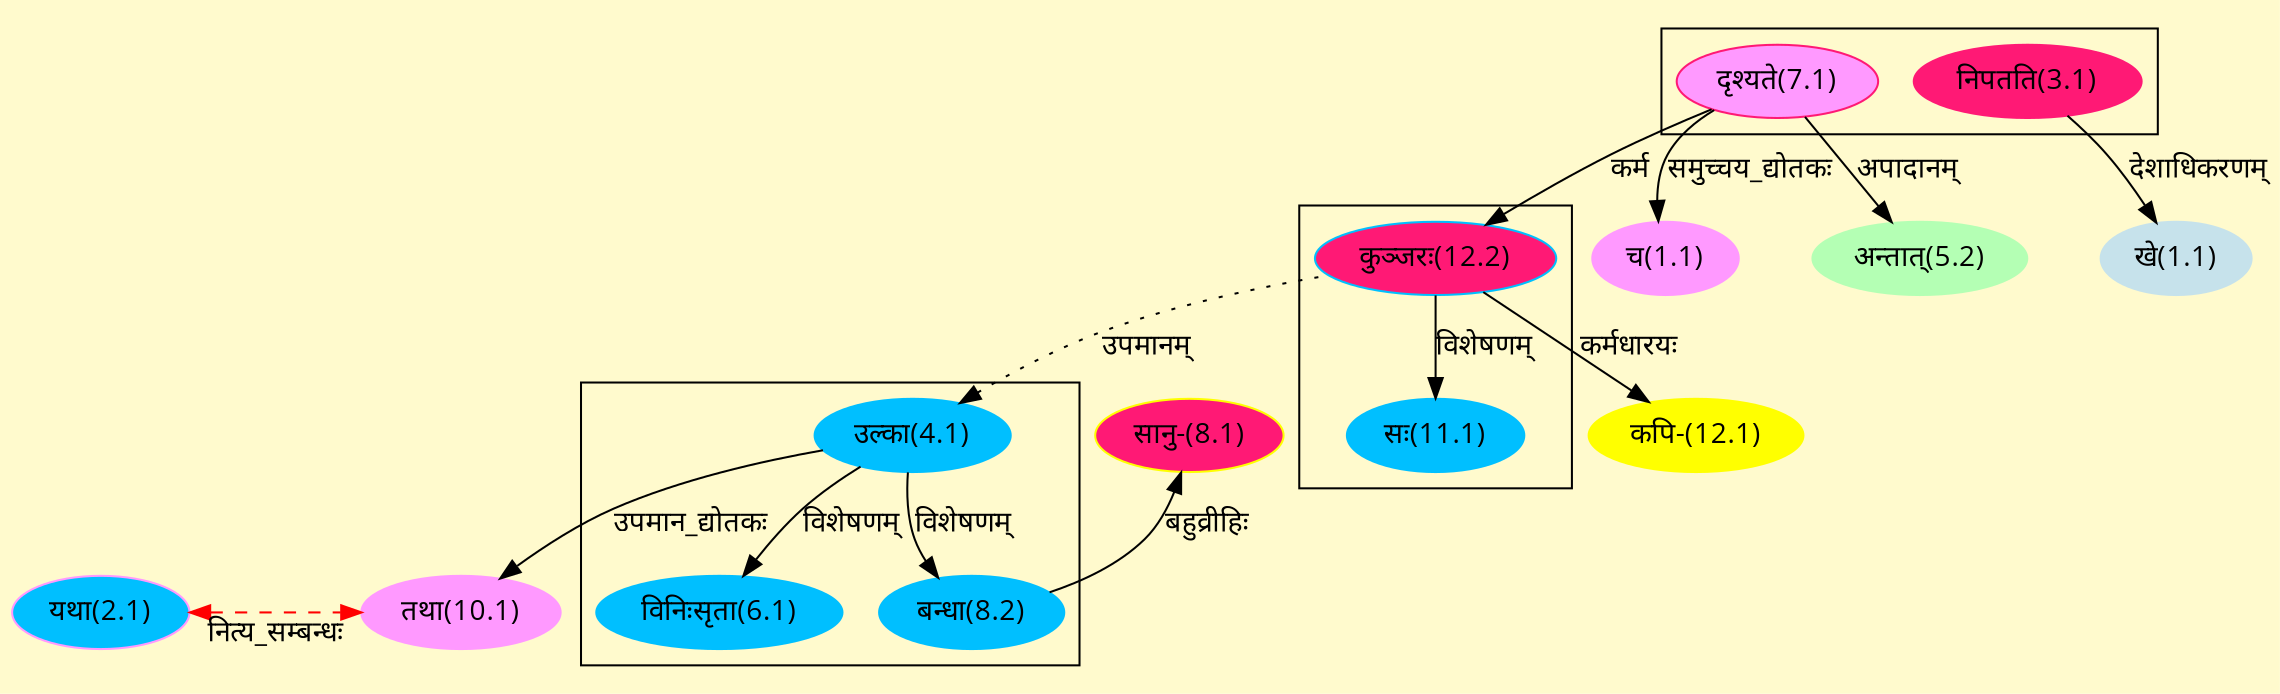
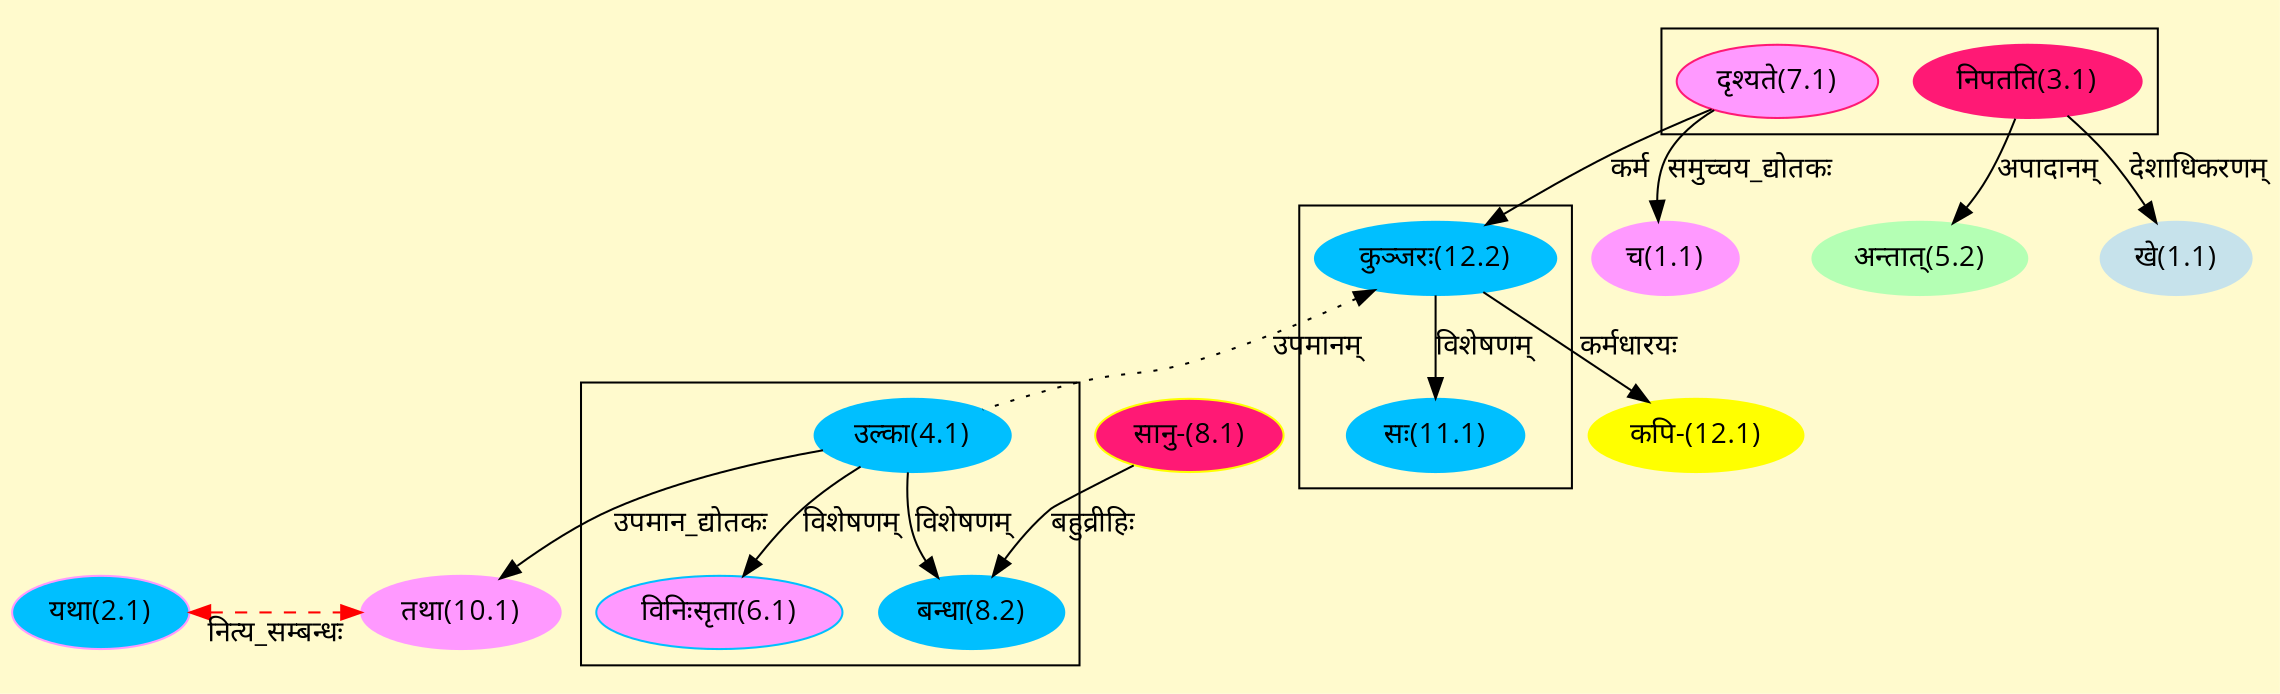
  digraph {
    bgcolor=lemonchiffon1
    compound=true
    fontname="Open Sans"
    rankdir=BT
    node [color="#00BFFF" fontname="Open Sans" style=filled]
    edge [dir=back fontname="Open Sans"]
    n1 [color="#FF99FF" fillcolor="#00BFFF" label="यथा(2.1)"]
    n2 [color="#FF99FF" label="तथा(10.1)"]
    n3 [color="#FF1975" label="निपतति(3.1)"]
    n4 [color="#FF1975" fillcolor="#FF99FF" label="दृश्यते(7.1)"]
-   n5 [label="विनिःसृता(6.1)"]
+   n5 [label="विनिःसृता(6.1)" fillcolor="#FF99FF"]
    n6 [label="उल्का(4.1)"]
    n7 [label="बन्धा(8.2)"]
    n8 [label="सः(11.1)"]
-   n9 [label="कुञ्जरः(12.2)" fillcolor="#FF1975"]
+   n9 [label="कुञ्जरः(12.2)"]
    n10 [color="#C6E2EB" label="खे(1.1)"]
    n11 [color="#B4FFB4" label="अन्तात्(5.2)"]
    n12 [color="#FFFF00" fillcolor="#FF1975" label="सानु-(8.1)"]
    n13 [color="#FF99FF" label="च(1.1)"]
    n14 [color="#FFFF00" label="कपि-(12.1)"]
    subgraph sub_1 {
      rank=same
      n1
      n2
    }
    subgraph cluster_2 {
      n3
      n4
    }
    subgraph cluster_3 {
      n5
      n6
      n7
    }
    subgraph cluster_4 {
      n8
      n9
    }
    n1 -> n2 [color=red dir=both label="नित्य_सम्बन्धः" style=dashed]
    n2 -> n6 [label="उपमान_द्योतकः"]
    n5 -> n6 [label="विशेषणम्"]
-   n6 -> n9 [label="उपमानम्" style=dotted]
+   n9 -> n6 [label="उपमानम्" style=dotted]
    n7 -> n6 [label="विशेषणम्"]
    n8 -> n9 [label="विशेषणम्"]
    n9 -> n4 [label="कर्म"]
    n10 -> n3 [label="देशाधिकरणम्"]
-   n11 -> n4 [label="अपादानम्"]
-   n12 -> n7 [label="बहुव्रीहिः"]
+   n11 -> n3 [label="अपादानम्"]
+   n7 -> n12 [label="बहुव्रीहिः"]
    n13 -> n4 [label="समुच्चय_द्योतकः"]
    n14 -> n9 [label="कर्मधारयः"]
  }
